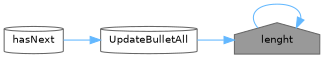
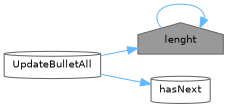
  digraph {
    rankdir=RL
    node [color=grey40 fillcolor=white fontname=Helvetica fontsize=10 shape=cylinder style=filled]
    edge [color=steelblue1 dir=back fontname=Helvetica fontsize=10 labelfontname=Helvetica labelfontsize=10 style=solid]
    n1 [color=gray40 fillcolor=grey60 fontcolor=black height=0.2 label=lenght shape=house width=0.4]
    n2 [height=0.2 label=UpdateBulletAll width=0.4]
    n3 [height=0.2 label=hasNext width=0.4]
    n1 -> n1
    n1 -> n2
-   n2 -> n3
+   n3 -> n2
  }
